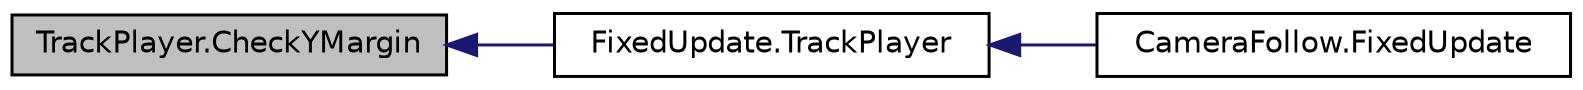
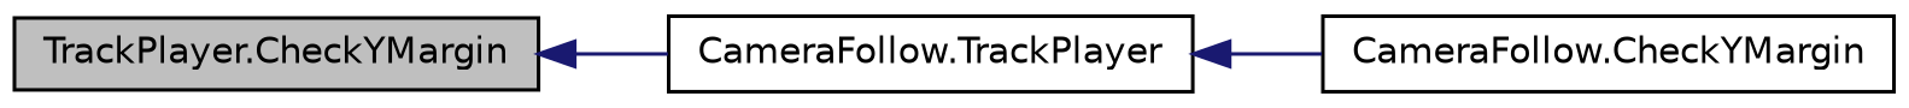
  digraph {
    rankdir=LR
    node [color=black fillcolor=white fontname=Helvetica fontsize=10 shape=record style=filled]
    edge [color=midnightblue dir=back fontname=Helvetica fontsize=10 labelfontname=Helvetica labelfontsize=10 style=solid]
    n1 [fillcolor=grey75 fontcolor=black height=0.2 label="TrackPlayer.CheckYMargin" width=0.4]
-   n2 [height=0.2 label="FixedUpdate.TrackPlayer" width=0.4]
-   n3 [height=0.2 label="CameraFollow.FixedUpdate" width=0.4]
+   n2 [height=0.2 label="CameraFollow.TrackPlayer" width=0.4]
+   n3 [height=0.2 label="CameraFollow.CheckYMargin" width=0.4]
    n1 -> n2
    n2 -> n3
  }
